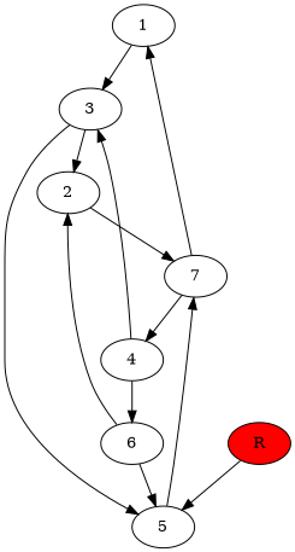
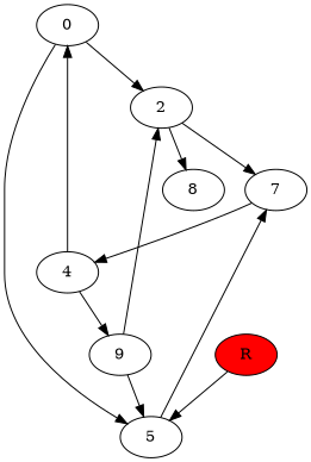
  digraph {
-   1
-   3
+   3 [label=0]
    2
    5
-   6
+   6 [label=9]
    7
+   8
    4
    R [fillcolor="#ff0000" style=filled]
-   1 -> 3
    3 -> 2
    3 -> 5
    2 -> 7
+   2 -> 8
    5 -> 7
    6 -> 2
    6 -> 5
-   7 -> 1
    7 -> 4
    4 -> 3
    4 -> 6
    R -> 5
  }
